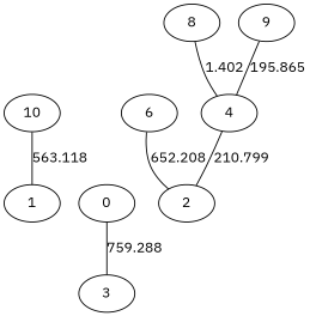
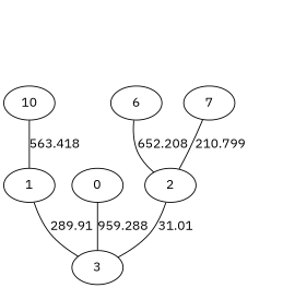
  graph {
    fontname="IBM Plex Sans"
    node [fontname="IBM Plex Sans"]
    edge [fontname="IBM Plex Sans"]
-   4
+   4 [label=7]
    2
    3
-   8
-   9
    1
    10
    6
    n9 [label=0]
    4 -- 2 [label=210.799]
-   8 -- 4 [label=1.402]
-   9 -- 4 [label=195.865]
-   10 -- 1 [label=563.118]
+   2 -- 3 [label=31.01]
+   1 -- 3 [label=289.91]
+   10 -- 1 [label=563.418]
    6 -- 2 [label=652.208]
-   n9 -- 3 [label=759.288]
+   n9 -- 3 [label=959.288]
  }
